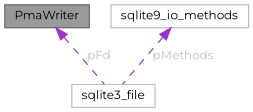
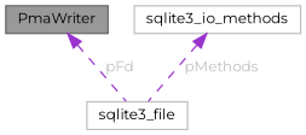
  digraph {
    fontname=Montserrat
    node [color=grey75 fillcolor=white fontname=Montserrat fontsize=10 shape=box style=filled]
    edge [color=darkorchid3 dir=back fontcolor=grey fontname=Montserrat fontsize=10 labelfontname=Helvetica labelfontsize=10 style=dashed]
    n1 [color=gray40 fillcolor=grey60 fontcolor=black height=0.2 label=PmaWriter width=0.4]
    n2 [height=0.2 label=sqlite3_file width=0.4]
-   n3 [height=0.2 label=sqlite9_io_methods width=0.4]
+   n3 [height=0.2 label=sqlite3_io_methods width=0.4]
    n1 -> n2 [label=" pFd"]
    n3 -> n2 [label=" pMethods"]
  }
